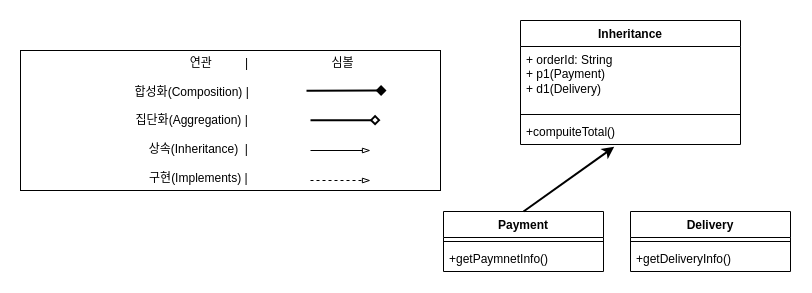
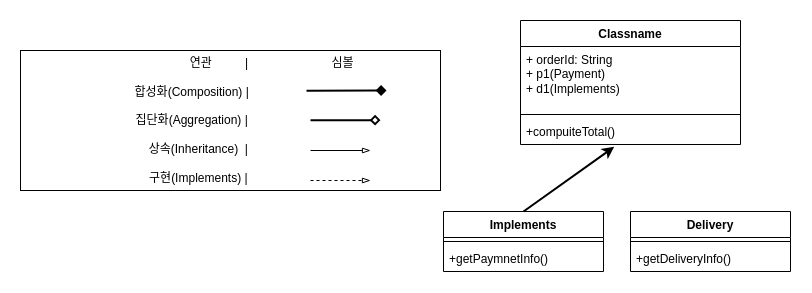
  <mxCell id="0" />
  <mxCell id="1" parent="0" />
  <mxCell id="2" value="&amp;nbsp; &amp;nbsp; &amp;nbsp; &amp;nbsp; &amp;nbsp; &amp;nbsp; &amp;nbsp; &amp;nbsp; &amp;nbsp; &amp;nbsp; &amp;nbsp; &amp;nbsp; &amp;nbsp;연관&amp;nbsp; &amp;nbsp; &amp;nbsp; &amp;nbsp; &amp;nbsp; |&amp;nbsp;&lt;span style=&quot;background-color: initial;&quot;&gt;&amp;nbsp; &amp;nbsp; &amp;nbsp; &amp;nbsp; &amp;nbsp; &amp;nbsp; &amp;nbsp; &amp;nbsp; &amp;nbsp; &amp;nbsp; &amp;nbsp; &amp;nbsp; 심볼&lt;/span&gt;&lt;div&gt;&lt;div&gt;&lt;br&gt;&lt;/div&gt;&lt;div&gt;합성화(Composition) |&amp;nbsp; &amp;nbsp; &amp;nbsp; &amp;nbsp; &amp;nbsp; &amp;nbsp; &amp;nbsp; &amp;nbsp; &amp;nbsp; &amp;nbsp; &amp;nbsp; &amp;nbsp;&lt;/div&gt;&lt;div&gt;&lt;br&gt;&lt;/div&gt;&lt;div&gt;집단화(Aggregation) |&amp;nbsp; &amp;nbsp; &amp;nbsp; &amp;nbsp; &amp;nbsp; &amp;nbsp; &amp;nbsp; &amp;nbsp; &amp;nbsp; &amp;nbsp; &amp;nbsp; &amp;nbsp;&lt;/div&gt;&lt;div&gt;&lt;br&gt;&lt;/div&gt;&lt;div&gt;상속(Inheritance)&amp;nbsp; |&amp;nbsp; &amp;nbsp; &amp;nbsp; &amp;nbsp; &amp;nbsp; &amp;nbsp; &amp;nbsp; &amp;nbsp; &amp;nbsp; &amp;nbsp;&lt;/div&gt;&lt;div&gt;&lt;br&gt;&lt;/div&gt;&lt;div&gt;구현(Implements) |&amp;nbsp; &amp;nbsp; &amp;nbsp; &amp;nbsp; &amp;nbsp; &amp;nbsp; &amp;nbsp; &amp;nbsp; &amp;nbsp; &amp;nbsp;&lt;/div&gt;&lt;/div&gt;" style="rounded=0;whiteSpace=wrap;html=1;align=center;" vertex="1" parent="1"><mxGeometry x="20" y="50" width="420" height="140" as="geometry" /></mxCell>
  <mxCell id="3" value="" style="endArrow=diamond;html=1;rounded=0;endFill=1;strokeWidth=2;" edge="1" parent="1"><mxGeometry width="50" height="50" relative="1" as="geometry"><mxPoint x="306" y="90.25" as="sourcePoint" /><mxPoint x="386" y="90" as="targetPoint" /></mxGeometry></mxCell>
  <mxCell id="4" value="" style="endArrow=none;html=1;rounded=0;startArrow=diamond;startFill=0;strokeWidth=2;" edge="1" parent="1"><mxGeometry width="50" height="50" relative="1" as="geometry"><mxPoint x="380" y="119.66" as="sourcePoint" /><mxPoint x="310" y="119.66" as="targetPoint" /></mxGeometry></mxCell>
  <mxCell id="5" value="" style="endArrow=blockThin;html=1;rounded=0;endFill=0;" edge="1" parent="1"><mxGeometry width="50" height="50" relative="1" as="geometry"><mxPoint x="310" y="150" as="sourcePoint" /><mxPoint x="370" y="150" as="targetPoint" /></mxGeometry></mxCell>
  <mxCell id="6" value="" style="endArrow=blockThin;html=1;rounded=0;dashed=1;endFill=0;" edge="1" parent="1"><mxGeometry width="50" height="50" relative="1" as="geometry"><mxPoint x="310" y="180" as="sourcePoint" /><mxPoint x="370" y="180" as="targetPoint" /></mxGeometry></mxCell>
- <mxCell id="7" value="Inheritance" style="swimlane;fontStyle=1;align=center;verticalAlign=top;childLayout=stackLayout;horizontal=1;startSize=26;horizontalStack=0;resizeParent=1;resizeParentMax=0;resizeLast=0;collapsible=1;marginBottom=0;whiteSpace=wrap;html=1;" vertex="1" parent="1"><mxGeometry x="520" y="20" width="220" height="124" as="geometry" /></mxCell>
- <mxCell id="8" value="+ orderId: String&lt;div&gt;+ p1(Payment)&lt;/div&gt;&lt;div&gt;+ d1(Delivery)&lt;/div&gt;" style="text;strokeColor=none;fillColor=none;align=left;verticalAlign=top;spacingLeft=4;spacingRight=4;overflow=hidden;rotatable=0;points=[[0,0.5],[1,0.5]];portConstraint=eastwest;whiteSpace=wrap;html=1;" vertex="1" parent="7"><mxGeometry y="26" width="220" height="64" as="geometry" /></mxCell>
+ <mxCell id="7" value="Classname" style="swimlane;fontStyle=1;align=center;verticalAlign=top;childLayout=stackLayout;horizontal=1;startSize=26;horizontalStack=0;resizeParent=1;resizeParentMax=0;resizeLast=0;collapsible=1;marginBottom=0;whiteSpace=wrap;html=1;" vertex="1" parent="1"><mxGeometry x="520" y="20" width="220" height="124" as="geometry" /></mxCell>
+ <mxCell id="8" value="+ orderId: String&lt;div&gt;+ p1(Payment)&lt;/div&gt;&lt;div&gt;+ d1(Implements)&lt;/div&gt;" style="text;strokeColor=none;fillColor=none;align=left;verticalAlign=top;spacingLeft=4;spacingRight=4;overflow=hidden;rotatable=0;points=[[0,0.5],[1,0.5]];portConstraint=eastwest;whiteSpace=wrap;html=1;" vertex="1" parent="7"><mxGeometry y="26" width="220" height="64" as="geometry" /></mxCell>
  <mxCell id="9" value="" style="line;strokeWidth=1;fillColor=none;align=left;verticalAlign=middle;spacingTop=-1;spacingLeft=3;spacingRight=3;rotatable=0;labelPosition=right;points=[];portConstraint=eastwest;strokeColor=inherit;" vertex="1" parent="7"><mxGeometry y="90" width="220" height="8" as="geometry" /></mxCell>
  <mxCell id="10" value="+compuiteTotal()" style="text;strokeColor=none;fillColor=none;align=left;verticalAlign=top;spacingLeft=4;spacingRight=4;overflow=hidden;rotatable=0;points=[[0,0.5],[1,0.5]];portConstraint=eastwest;whiteSpace=wrap;html=1;" vertex="1" parent="7"><mxGeometry y="98" width="220" height="26" as="geometry" /></mxCell>
- <mxCell id="11" value="Payment" style="swimlane;fontStyle=1;align=center;verticalAlign=top;childLayout=stackLayout;horizontal=1;startSize=26;horizontalStack=0;resizeParent=1;resizeParentMax=0;resizeLast=0;collapsible=1;marginBottom=0;whiteSpace=wrap;html=1;" vertex="1" parent="1"><mxGeometry x="443" y="211" width="160" height="60" as="geometry" /></mxCell>
+ <mxCell id="11" value="Implements" style="swimlane;fontStyle=1;align=center;verticalAlign=top;childLayout=stackLayout;horizontal=1;startSize=26;horizontalStack=0;resizeParent=1;resizeParentMax=0;resizeLast=0;collapsible=1;marginBottom=0;whiteSpace=wrap;html=1;" vertex="1" parent="1"><mxGeometry x="443" y="211" width="160" height="60" as="geometry" /></mxCell>
  <mxCell id="12" value="" style="line;strokeWidth=1;fillColor=none;align=left;verticalAlign=middle;spacingTop=-1;spacingLeft=3;spacingRight=3;rotatable=0;labelPosition=right;points=[];portConstraint=eastwest;strokeColor=inherit;" vertex="1" parent="11"><mxGeometry y="26" width="160" height="8" as="geometry" /></mxCell>
  <mxCell id="13" value="+getPaymnetInfo()" style="text;strokeColor=none;fillColor=none;align=left;verticalAlign=top;spacingLeft=4;spacingRight=4;overflow=hidden;rotatable=0;points=[[0,0.5],[1,0.5]];portConstraint=eastwest;whiteSpace=wrap;html=1;" vertex="1" parent="11"><mxGeometry y="34" width="160" height="26" as="geometry" /></mxCell>
  <mxCell id="14" value="Delivery" style="swimlane;fontStyle=1;align=center;verticalAlign=top;childLayout=stackLayout;horizontal=1;startSize=26;horizontalStack=0;resizeParent=1;resizeParentMax=0;resizeLast=0;collapsible=1;marginBottom=0;whiteSpace=wrap;html=1;" vertex="1" parent="1"><mxGeometry x="630" y="211" width="160" height="60" as="geometry" /></mxCell>
  <mxCell id="15" value="" style="line;strokeWidth=1;fillColor=none;align=left;verticalAlign=middle;spacingTop=-1;spacingLeft=3;spacingRight=3;rotatable=0;labelPosition=right;points=[];portConstraint=eastwest;strokeColor=inherit;" vertex="1" parent="14"><mxGeometry y="26" width="160" height="8" as="geometry" /></mxCell>
  <mxCell id="16" value="+getDeliveryInfo()" style="text;strokeColor=none;fillColor=none;align=left;verticalAlign=top;spacingLeft=4;spacingRight=4;overflow=hidden;rotatable=0;points=[[0,0.5],[1,0.5]];portConstraint=eastwest;whiteSpace=wrap;html=1;" vertex="1" parent="14"><mxGeometry y="34" width="160" height="26" as="geometry" /></mxCell>
  <mxCell id="17" value="" style="endArrow=classic;html=1;rounded=0;endFill=1;strokeWidth=2;exitX=0.5;exitY=0;exitDx=0;exitDy=0;entryX=0.426;entryY=1.09;entryDx=0;entryDy=0;entryPerimeter=0;" edge="1" parent="1" source="11" target="10"><mxGeometry width="50" height="50" relative="1" as="geometry"><mxPoint x="500" y="190.25" as="sourcePoint" /><mxPoint x="580" y="190" as="targetPoint" /></mxGeometry></mxCell>
